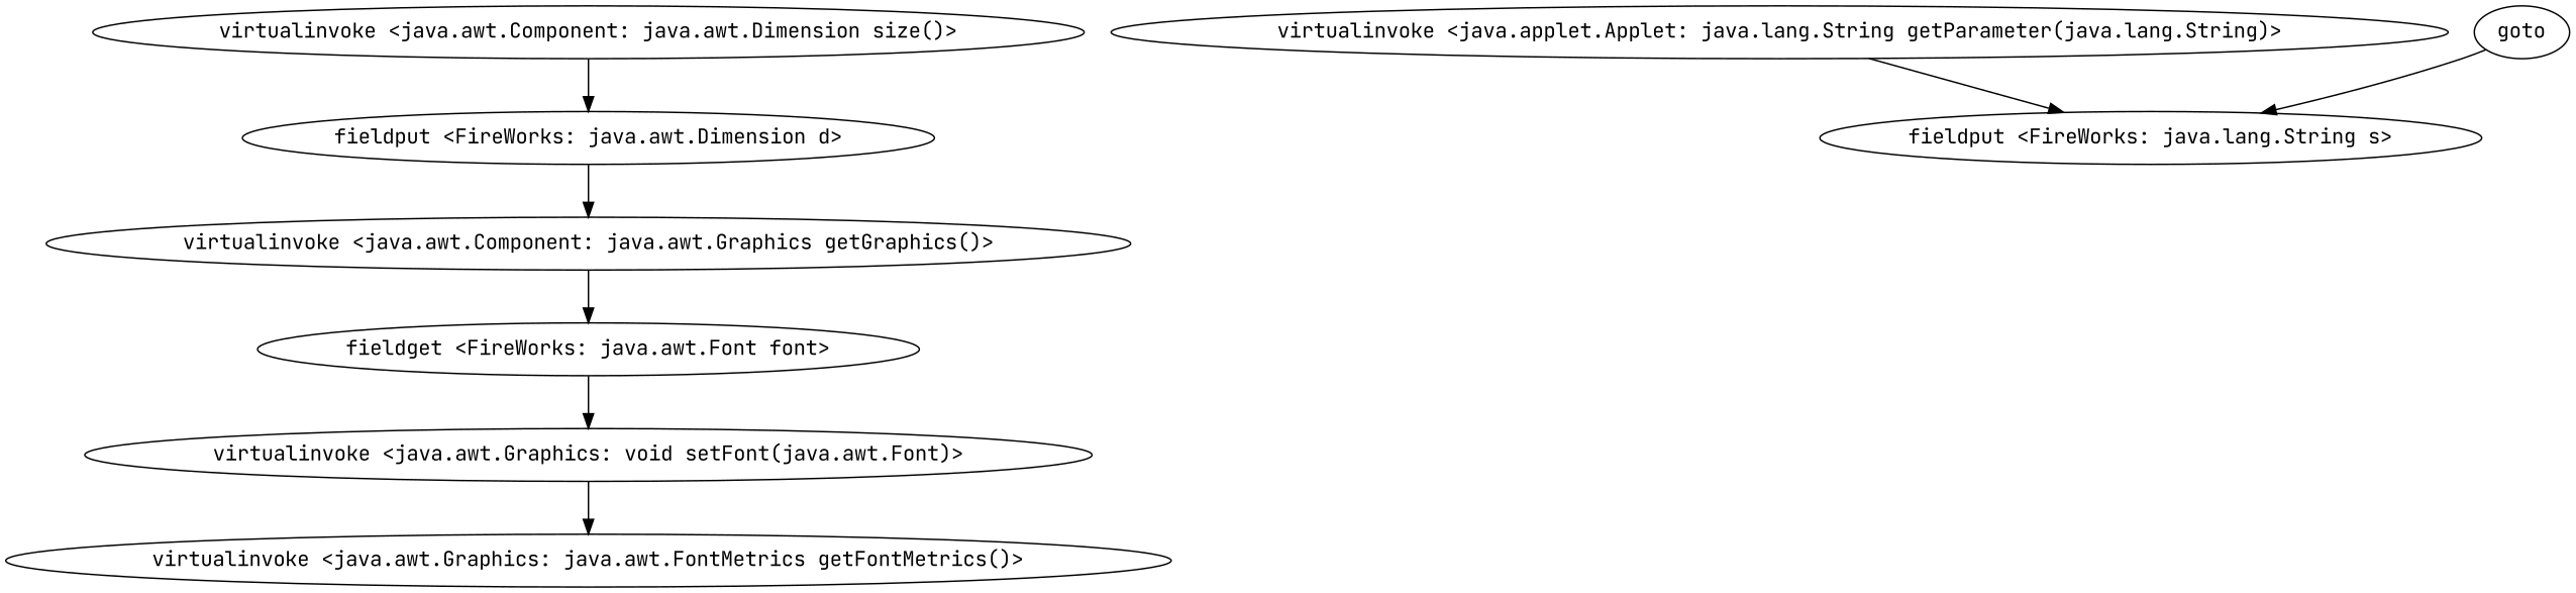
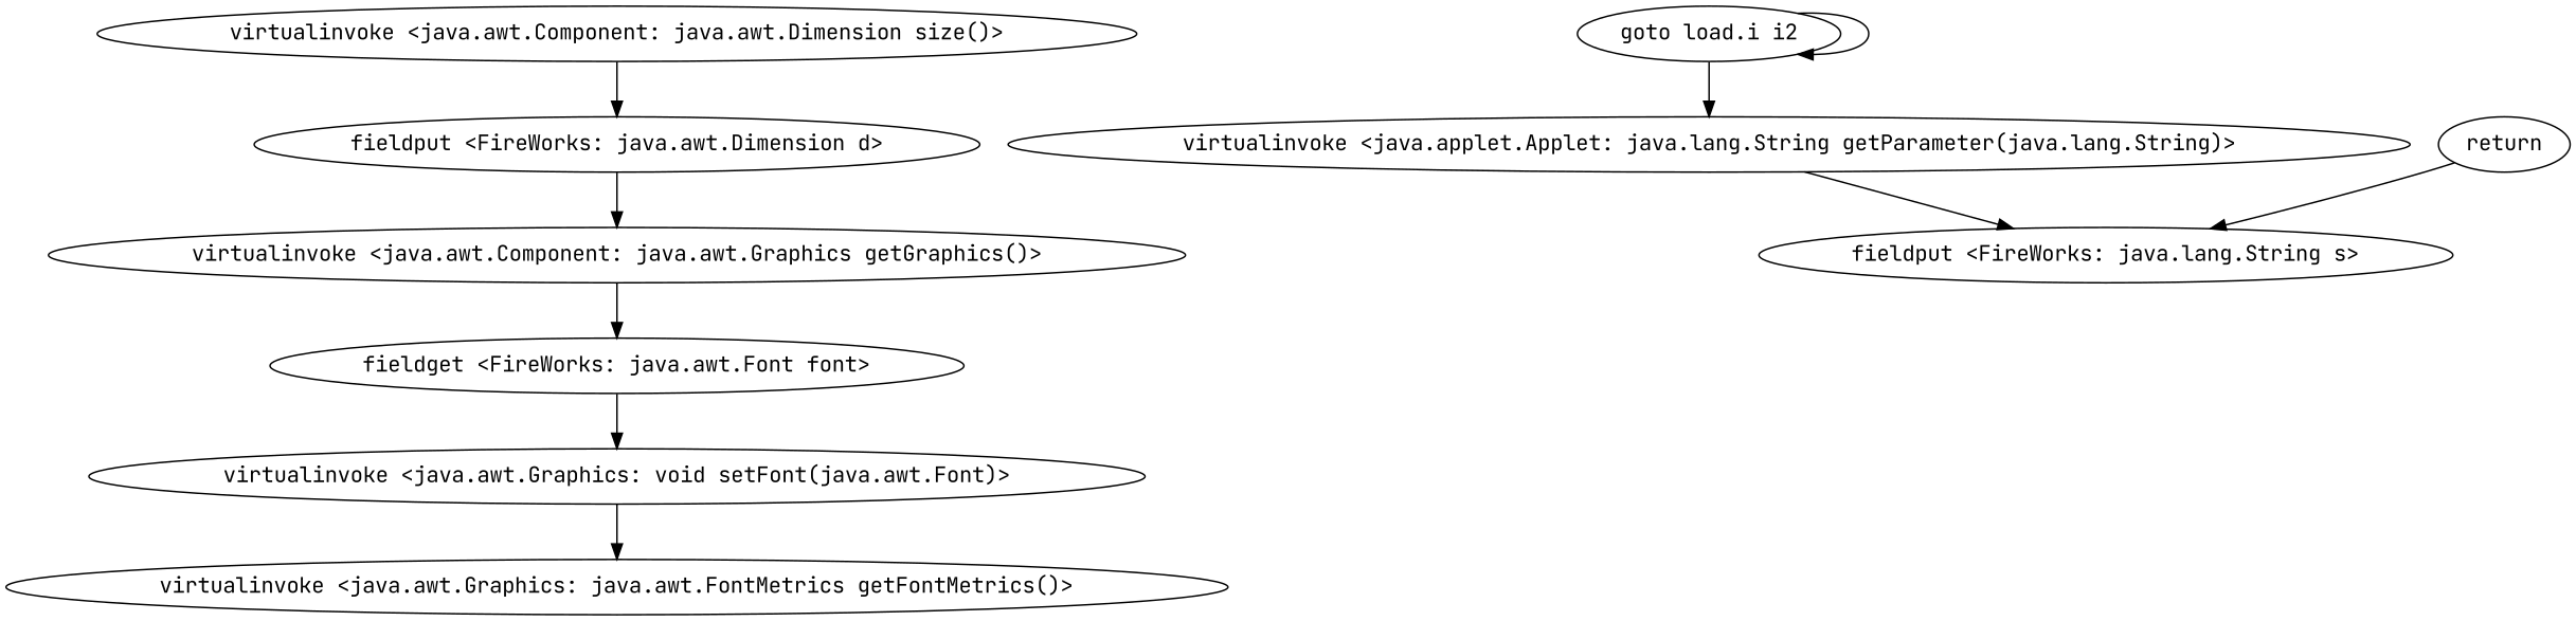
  digraph {
    fontname="JetBrains Mono"
    node [fontname="JetBrains Mono"]
    edge [fontname="JetBrains Mono"]
    "virtualinvoke <java.awt.Component: java.awt.Dimension size()>"
    "fieldput <FireWorks: java.awt.Dimension d>"
    "virtualinvoke <java.awt.Component: java.awt.Graphics getGraphics()>"
    "fieldget <FireWorks: java.awt.Font font>"
    "virtualinvoke <java.awt.Graphics: void setFont(java.awt.Font)>"
    "virtualinvoke <java.awt.Graphics: java.awt.FontMetrics getFontMetrics()>"
+   "goto load.i i2"
    "virtualinvoke <java.applet.Applet: java.lang.String getParameter(java.lang.String)>"
    "fieldput <FireWorks: java.lang.String s>"
-   return [label=goto]
+   return
    "virtualinvoke <java.awt.Component: java.awt.Dimension size()>" -> "fieldput <FireWorks: java.awt.Dimension d>"
    "fieldput <FireWorks: java.awt.Dimension d>" -> "virtualinvoke <java.awt.Component: java.awt.Graphics getGraphics()>"
    "virtualinvoke <java.awt.Component: java.awt.Graphics getGraphics()>" -> "fieldget <FireWorks: java.awt.Font font>"
    "fieldget <FireWorks: java.awt.Font font>" -> "virtualinvoke <java.awt.Graphics: void setFont(java.awt.Font)>"
    "virtualinvoke <java.awt.Graphics: void setFont(java.awt.Font)>" -> "virtualinvoke <java.awt.Graphics: java.awt.FontMetrics getFontMetrics()>"
+   "goto load.i i2" -> "goto load.i i2"
+   "goto load.i i2" -> "virtualinvoke <java.applet.Applet: java.lang.String getParameter(java.lang.String)>"
    "virtualinvoke <java.applet.Applet: java.lang.String getParameter(java.lang.String)>" -> "fieldput <FireWorks: java.lang.String s>"
    return -> "fieldput <FireWorks: java.lang.String s>"
  }
